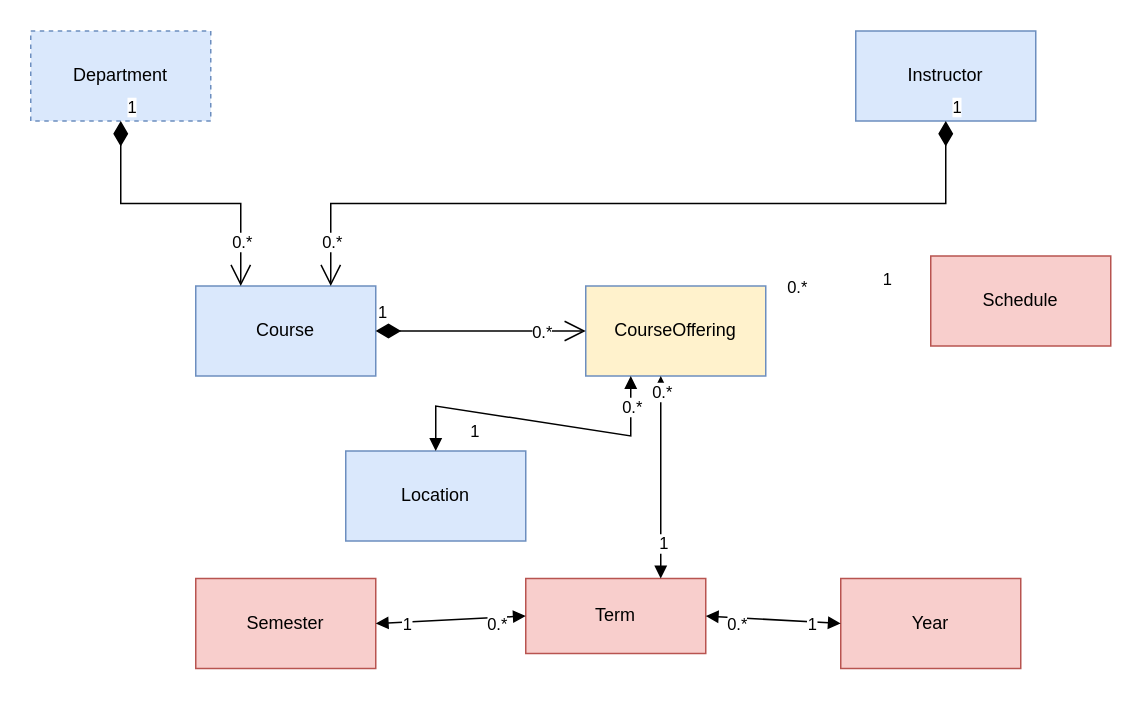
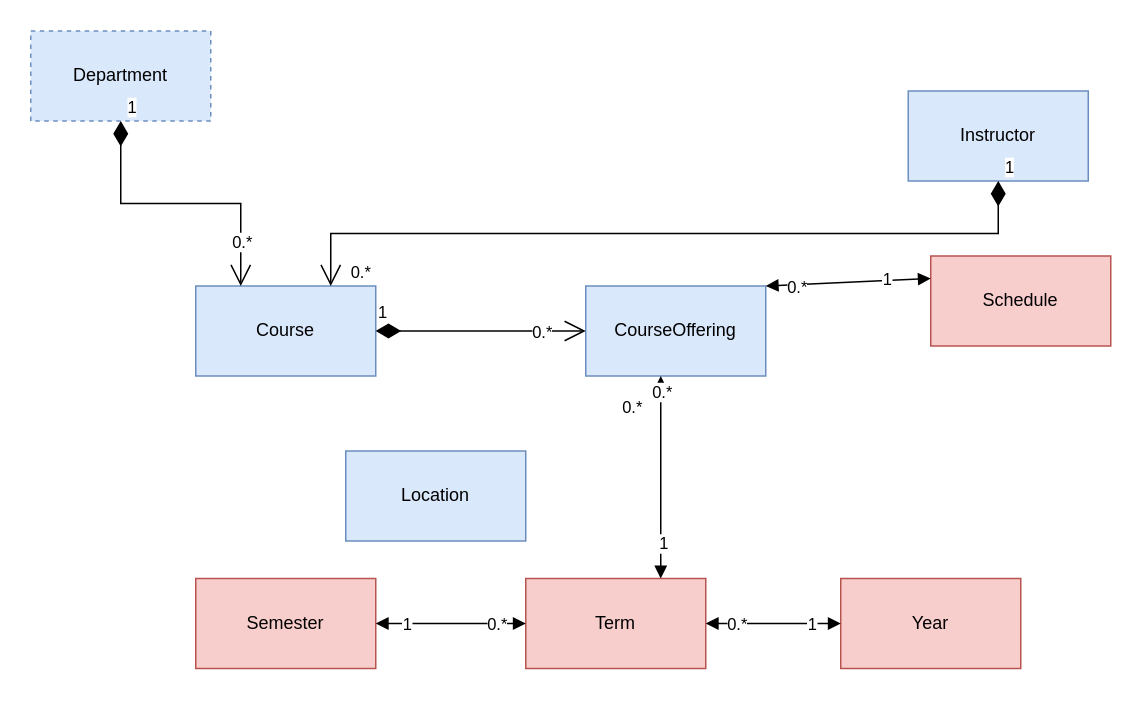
  <mxCell id="0" />
  <mxCell id="1" parent="0" />
  <mxCell id="2" value="Course" style="rounded=0;whiteSpace=wrap;html=1;fillColor=#dae8fc;strokeColor=#6c8ebf;" vertex="1" parent="1"><mxGeometry x="130" y="190" width="120" height="60" as="geometry" /></mxCell>
  <mxCell id="3" value="Semester" style="rounded=0;whiteSpace=wrap;html=1;fillColor=#f8cecc;strokeColor=#b85450;" vertex="1" parent="1"><mxGeometry x="130" y="385" width="120" height="60" as="geometry" /></mxCell>
  <mxCell id="4" value="Schedule" style="rounded=0;whiteSpace=wrap;html=1;fillColor=#f8cecc;strokeColor=#b85450;" vertex="1" parent="1"><mxGeometry x="620" y="170" width="120" height="60" as="geometry" /></mxCell>
  <mxCell id="5" value="Department" style="rounded=0;whiteSpace=wrap;html=1;fillColor=#dae8fc;strokeColor=#6c8ebf;dashed=1;" vertex="1" parent="1"><mxGeometry x="20" y="20" width="120" height="60" as="geometry" /></mxCell>
- <mxCell id="6" value="Instructor" style="rounded=0;whiteSpace=wrap;html=1;fillColor=#dae8fc;strokeColor=#6c8ebf;" vertex="1" parent="1"><mxGeometry x="570" y="20" width="120" height="60" as="geometry" /></mxCell>
+ <mxCell id="6" value="Instructor" style="rounded=0;whiteSpace=wrap;html=1;fillColor=#dae8fc;strokeColor=#6c8ebf;" vertex="1" parent="1"><mxGeometry x="605" y="60" width="120" height="60" as="geometry" /></mxCell>
  <mxCell id="7" value="Location" style="rounded=0;whiteSpace=wrap;html=1;fillColor=#dae8fc;strokeColor=#6c8ebf;" vertex="1" parent="1"><mxGeometry x="230" y="300" width="120" height="60" as="geometry" /></mxCell>
- <mxCell id="8" value="CourseOffering" style="rounded=0;whiteSpace=wrap;html=1;fillColor=#fff2cc;strokeColor=#6c8ebf;" vertex="1" parent="1"><mxGeometry x="390" y="190" width="120" height="60" as="geometry" /></mxCell>
- <mxCell id="9" value="Term" style="rounded=0;whiteSpace=wrap;html=1;fillColor=#f8cecc;strokeColor=#b85450;" vertex="1" parent="1"><mxGeometry x="350" y="385" width="120" height="50" as="geometry" /></mxCell>
+ <mxCell id="8" value="CourseOffering" style="rounded=0;whiteSpace=wrap;html=1;fillColor=#dae8fc;strokeColor=#6c8ebf;" vertex="1" parent="1"><mxGeometry x="390" y="190" width="120" height="60" as="geometry" /></mxCell>
+ <mxCell id="9" value="Term" style="rounded=0;whiteSpace=wrap;html=1;fillColor=#f8cecc;strokeColor=#b85450;" vertex="1" parent="1"><mxGeometry x="350" y="385" width="120" height="60" as="geometry" /></mxCell>
  <mxCell id="10" value="Year" style="rounded=0;whiteSpace=wrap;html=1;fillColor=#f8cecc;strokeColor=#b85450;" vertex="1" parent="1"><mxGeometry x="560" y="385" width="120" height="60" as="geometry" /></mxCell>
  <mxCell id="11" value="1" style="endArrow=open;html=1;endSize=12;startArrow=diamondThin;startSize=14;startFill=1;edgeStyle=orthogonalEdgeStyle;align=left;verticalAlign=bottom;rounded=0;entryX=0.25;entryY=0;entryDx=0;entryDy=0;exitX=0.5;exitY=1;exitDx=0;exitDy=0;" edge="1" parent="1" source="5" target="2"><mxGeometry x="-1" y="3" relative="1" as="geometry"><mxPoint x="140" y="50" as="sourcePoint" /><mxPoint x="260" y="160" as="targetPoint" /><Array as="points"><mxPoint x="80" y="135" /><mxPoint x="160" y="135" /></Array></mxGeometry></mxCell>
  <mxCell id="12" value="0.*" style="edgeLabel;html=1;align=center;verticalAlign=middle;resizable=0;points=[];" vertex="1" connectable="0" parent="11"><mxGeometry x="0.709" y="2" relative="1" as="geometry"><mxPoint x="-2" y="-2" as="offset" /></mxGeometry></mxCell>
  <mxCell id="13" value="1" style="endArrow=open;html=1;endSize=12;startArrow=diamondThin;startSize=14;startFill=1;edgeStyle=orthogonalEdgeStyle;align=left;verticalAlign=bottom;rounded=0;exitX=0.5;exitY=1;exitDx=0;exitDy=0;entryX=0.75;entryY=0;entryDx=0;entryDy=0;" edge="1" parent="1" source="6" target="2"><mxGeometry x="-1" y="3" relative="1" as="geometry"><mxPoint x="90" y="90" as="sourcePoint" /><mxPoint x="210" y="180" as="targetPoint" /></mxGeometry></mxCell>
  <mxCell id="14" value="0.*" style="edgeLabel;html=1;align=center;verticalAlign=middle;resizable=0;points=[];" vertex="1" connectable="0" parent="13"><mxGeometry x="0.709" y="2" relative="1" as="geometry"><mxPoint x="-21" y="23" as="offset" /></mxGeometry></mxCell>
  <mxCell id="15" value="1" style="endArrow=open;html=1;endSize=12;startArrow=diamondThin;startSize=14;startFill=1;edgeStyle=orthogonalEdgeStyle;align=left;verticalAlign=bottom;rounded=0;exitX=1;exitY=0.5;exitDx=0;exitDy=0;" edge="1" parent="1" source="2" target="8"><mxGeometry x="-1" y="3" relative="1" as="geometry"><mxPoint x="640" y="90" as="sourcePoint" /><mxPoint x="230" y="200" as="targetPoint" /><Array as="points"><mxPoint x="280" y="220" /><mxPoint x="280" y="220" /></Array></mxGeometry></mxCell>
  <mxCell id="16" value="0.*" style="edgeLabel;html=1;align=center;verticalAlign=middle;resizable=0;points=[];" vertex="1" connectable="0" parent="15"><mxGeometry x="0.709" y="2" relative="1" as="geometry"><mxPoint x="-10" y="2" as="offset" /></mxGeometry></mxCell>
- <mxCell id="17" value="" style="endArrow=block;startArrow=block;endFill=1;startFill=1;html=1;rounded=0;exitX=0.25;exitY=1;exitDx=0;exitDy=0;entryX=0.5;entryY=0;entryDx=0;entryDy=0;" edge="1" parent="1" source="8" target="7"><mxGeometry width="160" relative="1" as="geometry"><mxPoint x="410" y="290" as="sourcePoint" /><mxPoint x="570" y="290" as="targetPoint" /><Array as="points"><mxPoint x="420" y="290" /><mxPoint x="290" y="270" /></Array></mxGeometry></mxCell>
- <mxCell id="18" value="1" style="edgeLabel;html=1;align=center;verticalAlign=middle;resizable=0;points=[];" vertex="1" connectable="0" parent="17"><mxGeometry x="0.436" y="1" relative="1" as="geometry"><mxPoint x="-1" y="11" as="offset" /></mxGeometry></mxCell>
  <mxCell id="19" value="" style="endArrow=block;startArrow=block;endFill=1;startFill=1;html=1;rounded=0;exitX=1;exitY=0.5;exitDx=0;exitDy=0;entryX=0.75;entryY=0;entryDx=0;entryDy=0;" edge="1" parent="1" target="9"><mxGeometry width="160" relative="1" as="geometry"><mxPoint x="440" y="250" as="sourcePoint" /><mxPoint x="430" y="370" as="targetPoint" /><Array as="points"><mxPoint x="440" y="310" /></Array></mxGeometry></mxCell>
+ <mxCell id="20" value="" style="endArrow=block;startArrow=block;endFill=1;startFill=1;html=1;rounded=0;exitX=1;exitY=0;exitDx=0;exitDy=0;entryX=0;entryY=0.25;entryDx=0;entryDy=0;" edge="1" parent="1" source="8" target="4"><mxGeometry width="160" relative="1" as="geometry"><mxPoint x="520" y="230" as="sourcePoint" /><mxPoint x="570" y="290" as="targetPoint" /><Array as="points" /></mxGeometry></mxCell>
  <mxCell id="21" value="" style="endArrow=block;startArrow=block;endFill=1;startFill=1;html=1;rounded=0;exitX=1;exitY=0;exitDx=0;exitDy=0;entryX=0;entryY=0.5;entryDx=0;entryDy=0;" edge="1" parent="1" target="9"><mxGeometry width="160" relative="1" as="geometry"><mxPoint x="250" y="415" as="sourcePoint" /><mxPoint x="350" y="410" as="targetPoint" /><Array as="points" /></mxGeometry></mxCell>
  <mxCell id="22" value="" style="endArrow=block;startArrow=block;endFill=1;startFill=1;html=1;rounded=0;exitX=1;exitY=0.5;exitDx=0;exitDy=0;entryX=0;entryY=0.5;entryDx=0;entryDy=0;" edge="1" parent="1" source="9" target="10"><mxGeometry width="160" relative="1" as="geometry"><mxPoint x="420" y="535" as="sourcePoint" /><mxPoint x="520" y="530" as="targetPoint" /><Array as="points" /></mxGeometry></mxCell>
  <mxCell id="23" value="0.*" style="edgeLabel;html=1;align=center;verticalAlign=middle;resizable=0;points=[];" vertex="1" connectable="0" parent="1"><mxGeometry x="420" y="270" as="geometry" /></mxCell>
  <mxCell id="24" value="0.*" style="edgeLabel;html=1;align=center;verticalAlign=middle;resizable=0;points=[];" vertex="1" connectable="0" parent="1"><mxGeometry x="530" y="190" as="geometry" /></mxCell>
  <mxCell id="25" value="0.*" style="edgeLabel;html=1;align=center;verticalAlign=middle;resizable=0;points=[];" vertex="1" connectable="0" parent="1"><mxGeometry x="440" y="260" as="geometry" /></mxCell>
  <mxCell id="26" value="0.*" style="edgeLabel;html=1;align=center;verticalAlign=middle;resizable=0;points=[];" vertex="1" connectable="0" parent="1"><mxGeometry x="330" y="415" as="geometry" /></mxCell>
  <mxCell id="27" value="0.*" style="edgeLabel;html=1;align=center;verticalAlign=middle;resizable=0;points=[];" vertex="1" connectable="0" parent="1"><mxGeometry x="490" y="415" as="geometry" /></mxCell>
  <mxCell id="28" value="1" style="edgeLabel;html=1;align=center;verticalAlign=middle;resizable=0;points=[];" vertex="1" connectable="0" parent="1"><mxGeometry x="540" y="415" as="geometry" /></mxCell>
  <mxCell id="29" value="1" style="edgeLabel;html=1;align=center;verticalAlign=middle;resizable=0;points=[];" vertex="1" connectable="0" parent="1"><mxGeometry x="270" y="415" as="geometry" /></mxCell>
  <mxCell id="30" value="1" style="edgeLabel;html=1;align=center;verticalAlign=middle;resizable=0;points=[];" vertex="1" connectable="0" parent="1"><mxGeometry x="560" y="320" as="geometry"><mxPoint x="-119" y="41" as="offset" /></mxGeometry></mxCell>
  <mxCell id="31" value="1" style="edgeLabel;html=1;align=center;verticalAlign=middle;resizable=0;points=[];" vertex="1" connectable="0" parent="1"><mxGeometry x="600" y="290" as="geometry"><mxPoint x="-10" y="-105" as="offset" /></mxGeometry></mxCell>
